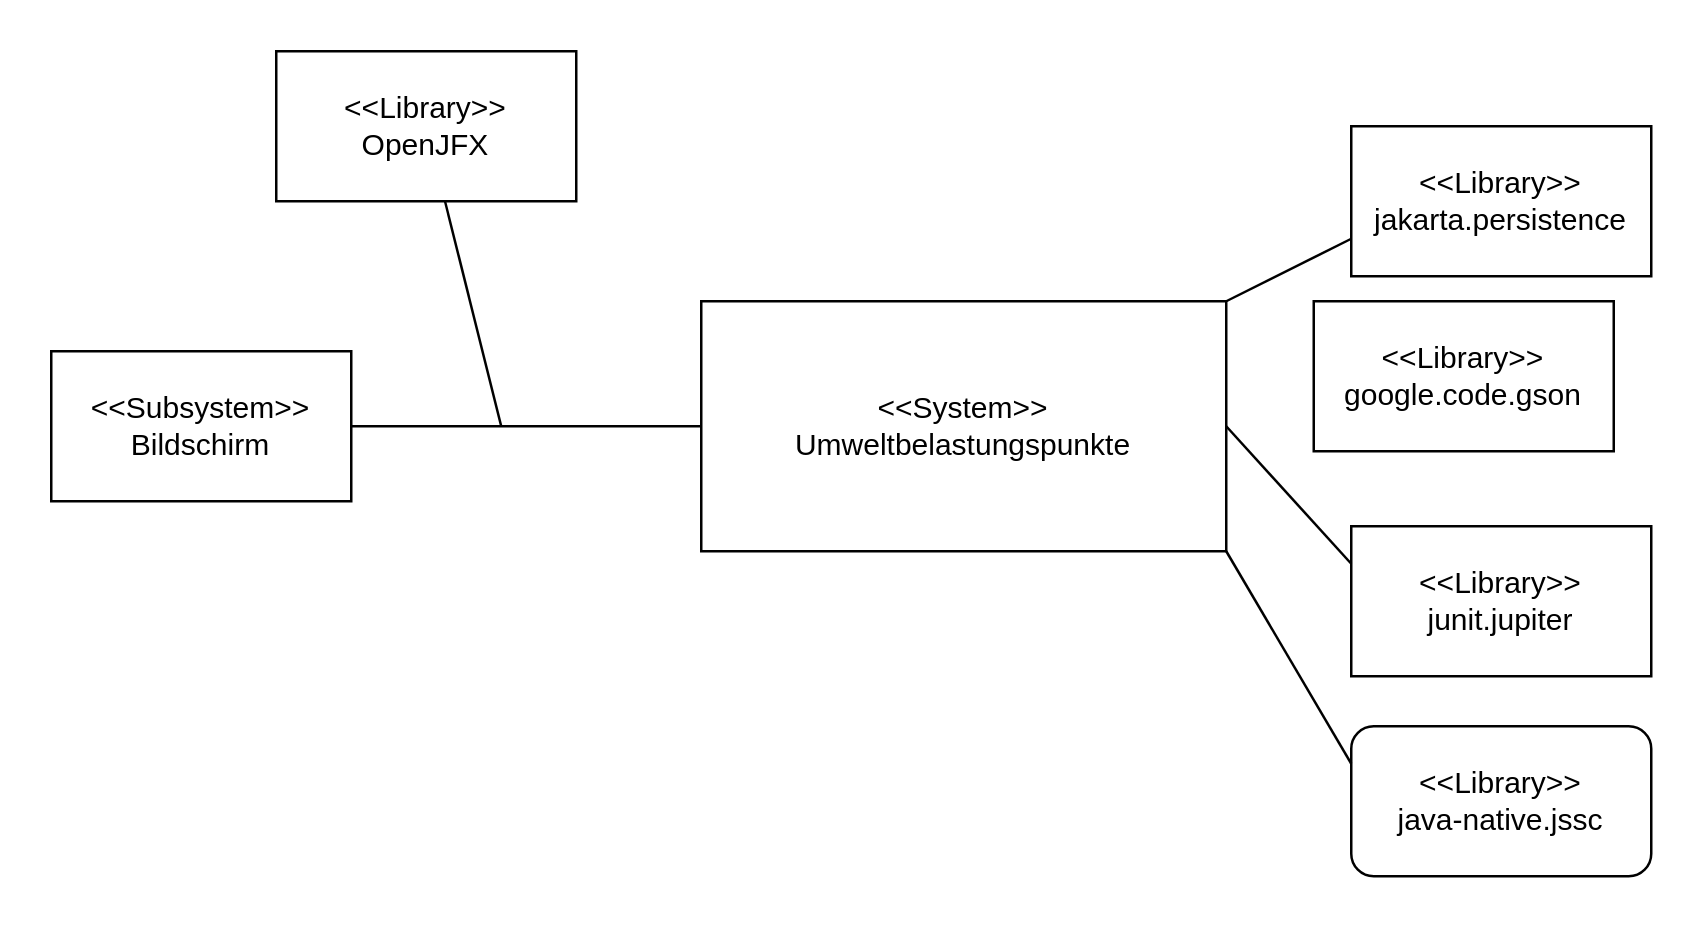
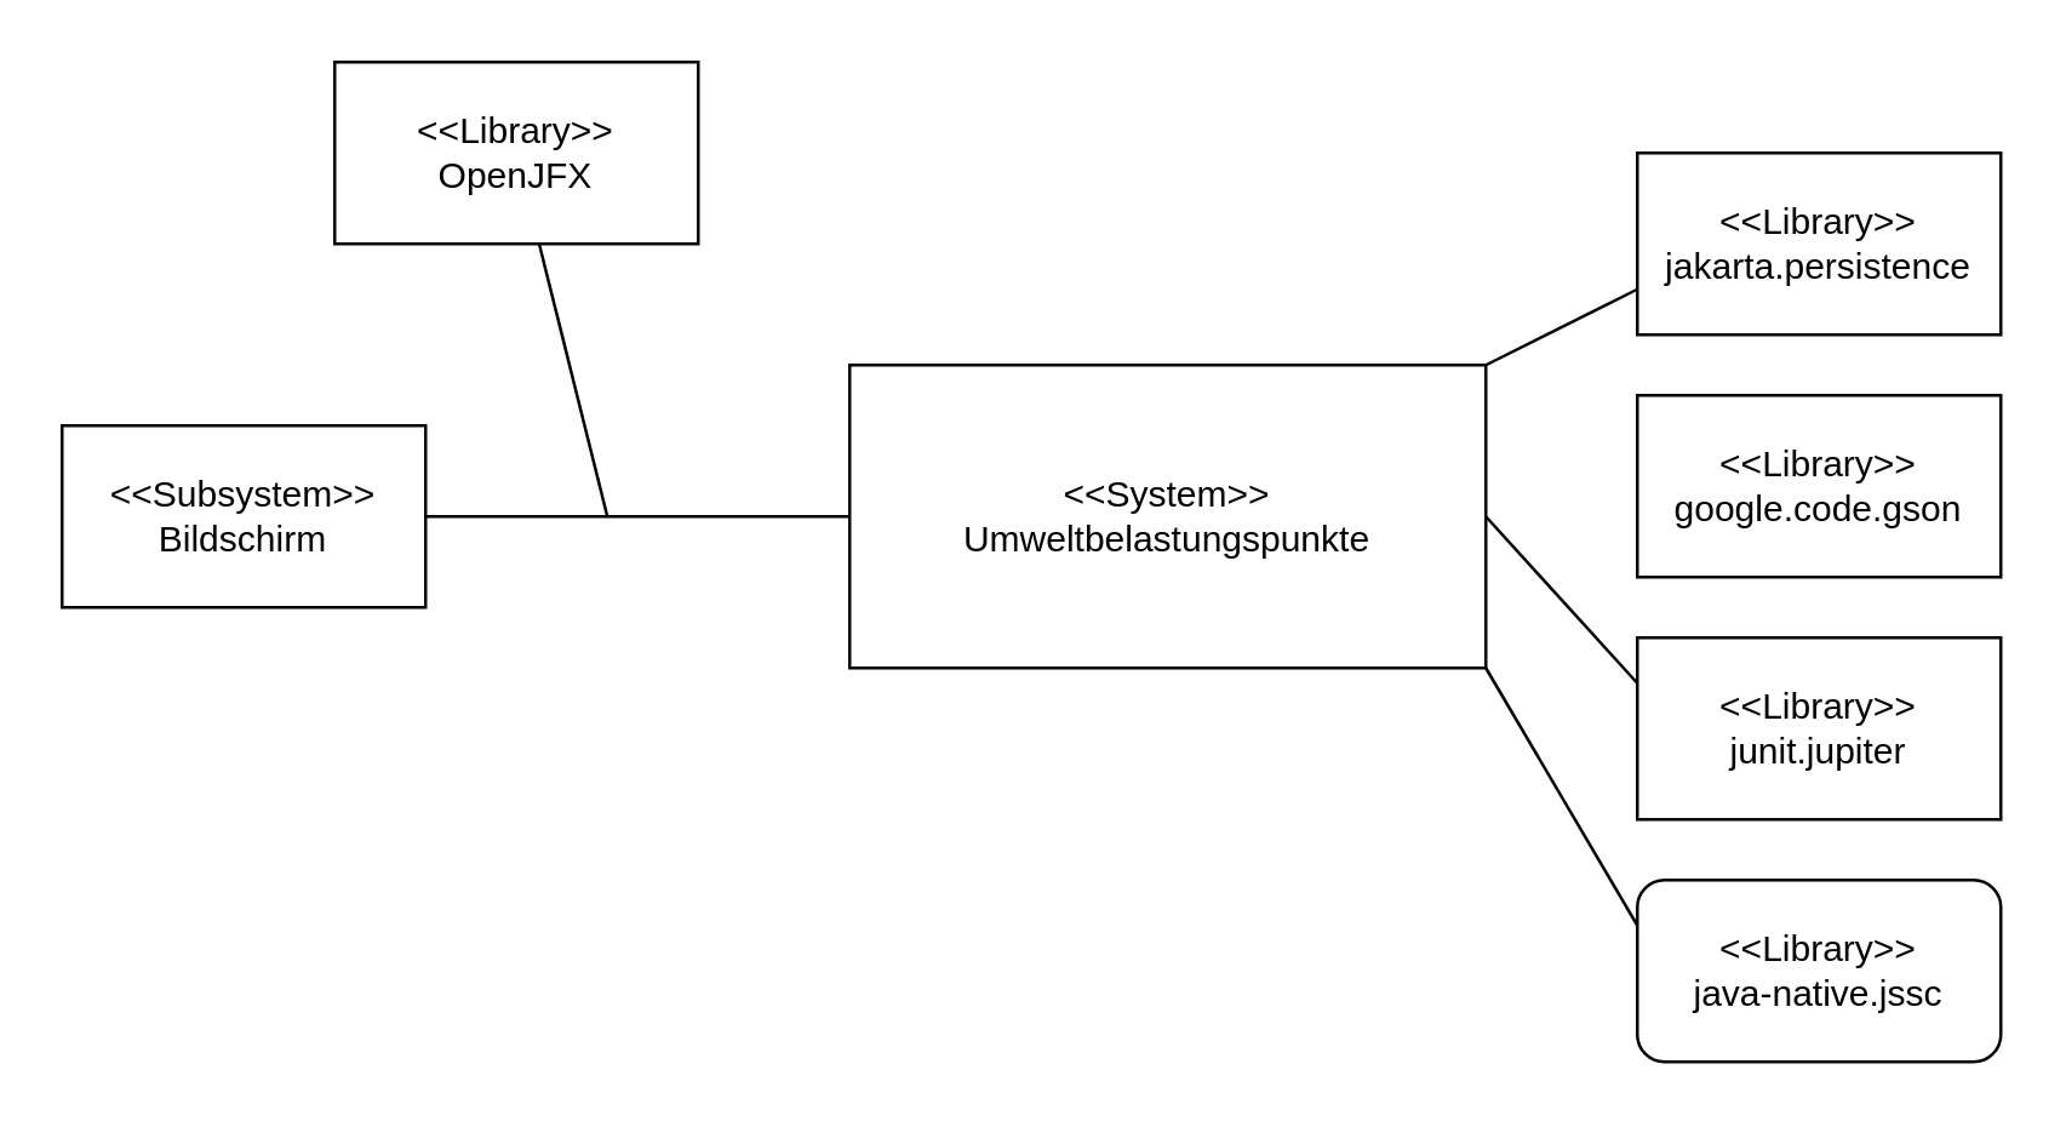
  <mxCell id="0" />
  <mxCell id="1" parent="0" />
  <mxCell id="2" value="&amp;lt;&amp;lt;Subsystem&amp;gt;&amp;gt;&lt;br&gt;Bildschirm" style="rounded=0;whiteSpace=wrap;html=1;" vertex="1" parent="1"><mxGeometry x="20" y="140" width="120" height="60" as="geometry" /></mxCell>
  <mxCell id="3" value="&amp;lt;&amp;lt;System&amp;gt;&amp;gt;&lt;br&gt;Umweltbelastungspunkte" style="rounded=0;whiteSpace=wrap;html=1;" vertex="1" parent="1"><mxGeometry x="280" y="120" width="210" height="100" as="geometry" /></mxCell>
  <mxCell id="4" value="" style="endArrow=none;html=1;rounded=0;exitX=0;exitY=0.5;exitDx=0;exitDy=0;entryX=1;entryY=0.5;entryDx=0;entryDy=0;" edge="1" parent="1" source="3" target="2"><mxGeometry width="50" height="50" relative="1" as="geometry"><mxPoint x="350" y="190" as="sourcePoint" /><mxPoint x="400" y="140" as="targetPoint" /></mxGeometry></mxCell>
  <mxCell id="5" value="" style="endArrow=none;html=1;rounded=0;" edge="1" parent="1" target="6"><mxGeometry width="50" height="50" relative="1" as="geometry"><mxPoint x="200" y="170" as="sourcePoint" /><mxPoint x="180" y="60" as="targetPoint" /></mxGeometry></mxCell>
  <mxCell id="6" value="&amp;lt;&amp;lt;Library&amp;gt;&amp;gt;&lt;br&gt;OpenJFX" style="rounded=0;whiteSpace=wrap;html=1;" vertex="1" parent="1"><mxGeometry x="110" y="20" width="120" height="60" as="geometry" /></mxCell>
  <mxCell id="7" value="&amp;lt;&amp;lt;Library&amp;gt;&amp;gt;&lt;br&gt;jakarta.persistence" style="rounded=0;whiteSpace=wrap;html=1;" vertex="1" parent="1"><mxGeometry x="540" y="50" width="120" height="60" as="geometry" /></mxCell>
  <mxCell id="8" value="" style="endArrow=none;html=1;rounded=0;entryX=0;entryY=0.75;entryDx=0;entryDy=0;exitX=1;exitY=0;exitDx=0;exitDy=0;" edge="1" parent="1" source="3" target="7"><mxGeometry width="50" height="50" relative="1" as="geometry"><mxPoint x="350" y="190" as="sourcePoint" /><mxPoint x="400" y="140" as="targetPoint" /></mxGeometry></mxCell>
- <mxCell id="9" value="&amp;lt;&amp;lt;Library&amp;gt;&amp;gt;&lt;br&gt;&lt;code style=&quot;text-align: start;&quot;&gt;&lt;font face=&quot;Helvetica&quot;&gt;google.code.gson&lt;/font&gt;&lt;/code&gt;" style="rounded=0;whiteSpace=wrap;html=1;" vertex="1" parent="1"><mxGeometry x="525" y="120" width="120" height="60" as="geometry" /></mxCell>
+ <mxCell id="9" value="&amp;lt;&amp;lt;Library&amp;gt;&amp;gt;&lt;br&gt;&lt;code style=&quot;text-align: start;&quot;&gt;&lt;font face=&quot;Helvetica&quot;&gt;google.code.gson&lt;/font&gt;&lt;/code&gt;" style="rounded=0;whiteSpace=wrap;html=1;" vertex="1" parent="1"><mxGeometry x="540" y="130" width="120" height="60" as="geometry" /></mxCell>
  <mxCell id="10" value="&amp;lt;&amp;lt;Library&amp;gt;&amp;gt;&lt;br&gt;&lt;code style=&quot;text-align: start;&quot;&gt;&lt;font face=&quot;Helvetica&quot;&gt;junit.jupiter&lt;/font&gt;&lt;/code&gt;" style="rounded=0;whiteSpace=wrap;html=1;" vertex="1" parent="1"><mxGeometry x="540" y="210" width="120" height="60" as="geometry" /></mxCell>
  <mxCell id="11" value="" style="endArrow=none;html=1;rounded=0;entryX=0;entryY=0.25;entryDx=0;entryDy=0;exitX=1;exitY=0.5;exitDx=0;exitDy=0;" edge="1" parent="1" target="10" source="3"><mxGeometry width="50" height="50" relative="1" as="geometry"><mxPoint x="490" y="225" as="sourcePoint" /><mxPoint x="400" y="300" as="targetPoint" /></mxGeometry></mxCell>
  <mxCell id="12" value="&amp;lt;&amp;lt;Library&amp;gt;&amp;gt;&lt;br&gt;&lt;code style=&quot;text-align: start;&quot;&gt;&lt;font face=&quot;Helvetica&quot;&gt;java-native.jssc&lt;/font&gt;&lt;/code&gt;" style="whiteSpace=wrap;html=1;rounded=1;" vertex="1" parent="1"><mxGeometry x="540" y="290" width="120" height="60" as="geometry" /></mxCell>
  <mxCell id="13" value="" style="endArrow=none;html=1;rounded=0;entryX=0;entryY=0.25;entryDx=0;entryDy=0;exitX=1;exitY=1;exitDx=0;exitDy=0;" edge="1" parent="1" target="12" source="3"><mxGeometry width="50" height="50" relative="1" as="geometry"><mxPoint x="490" y="250" as="sourcePoint" /><mxPoint x="400" y="380" as="targetPoint" /></mxGeometry></mxCell>
